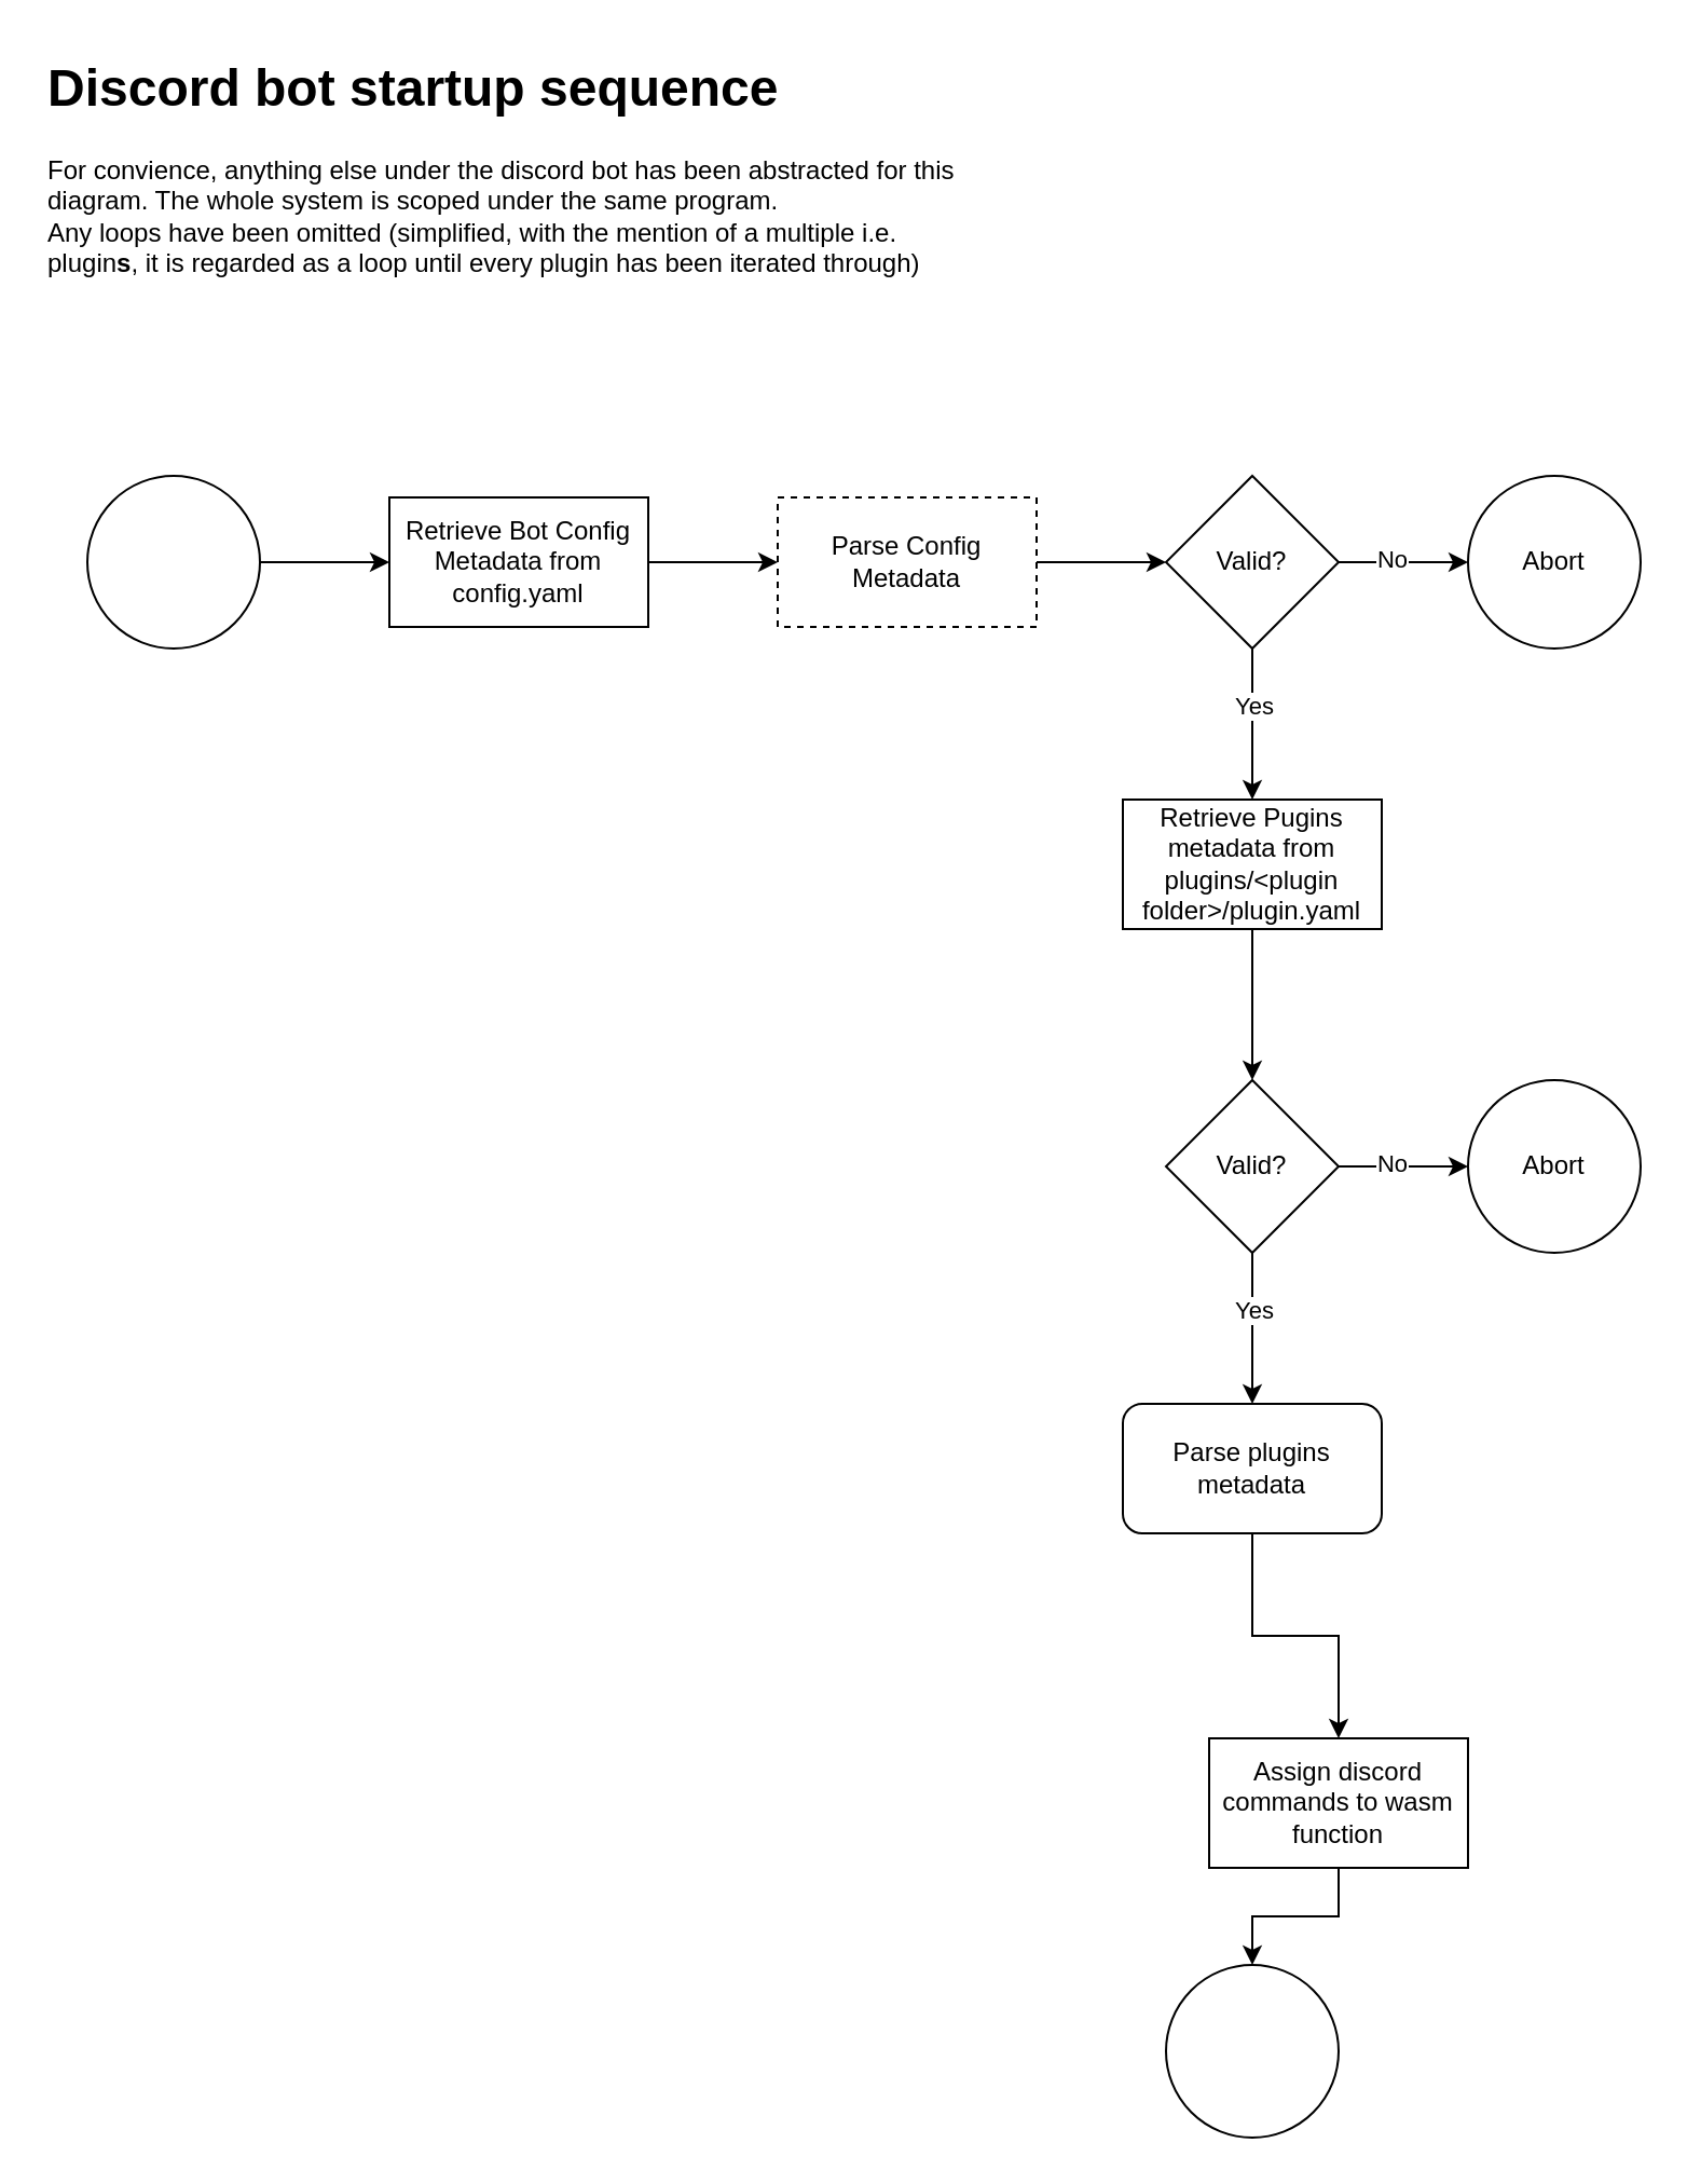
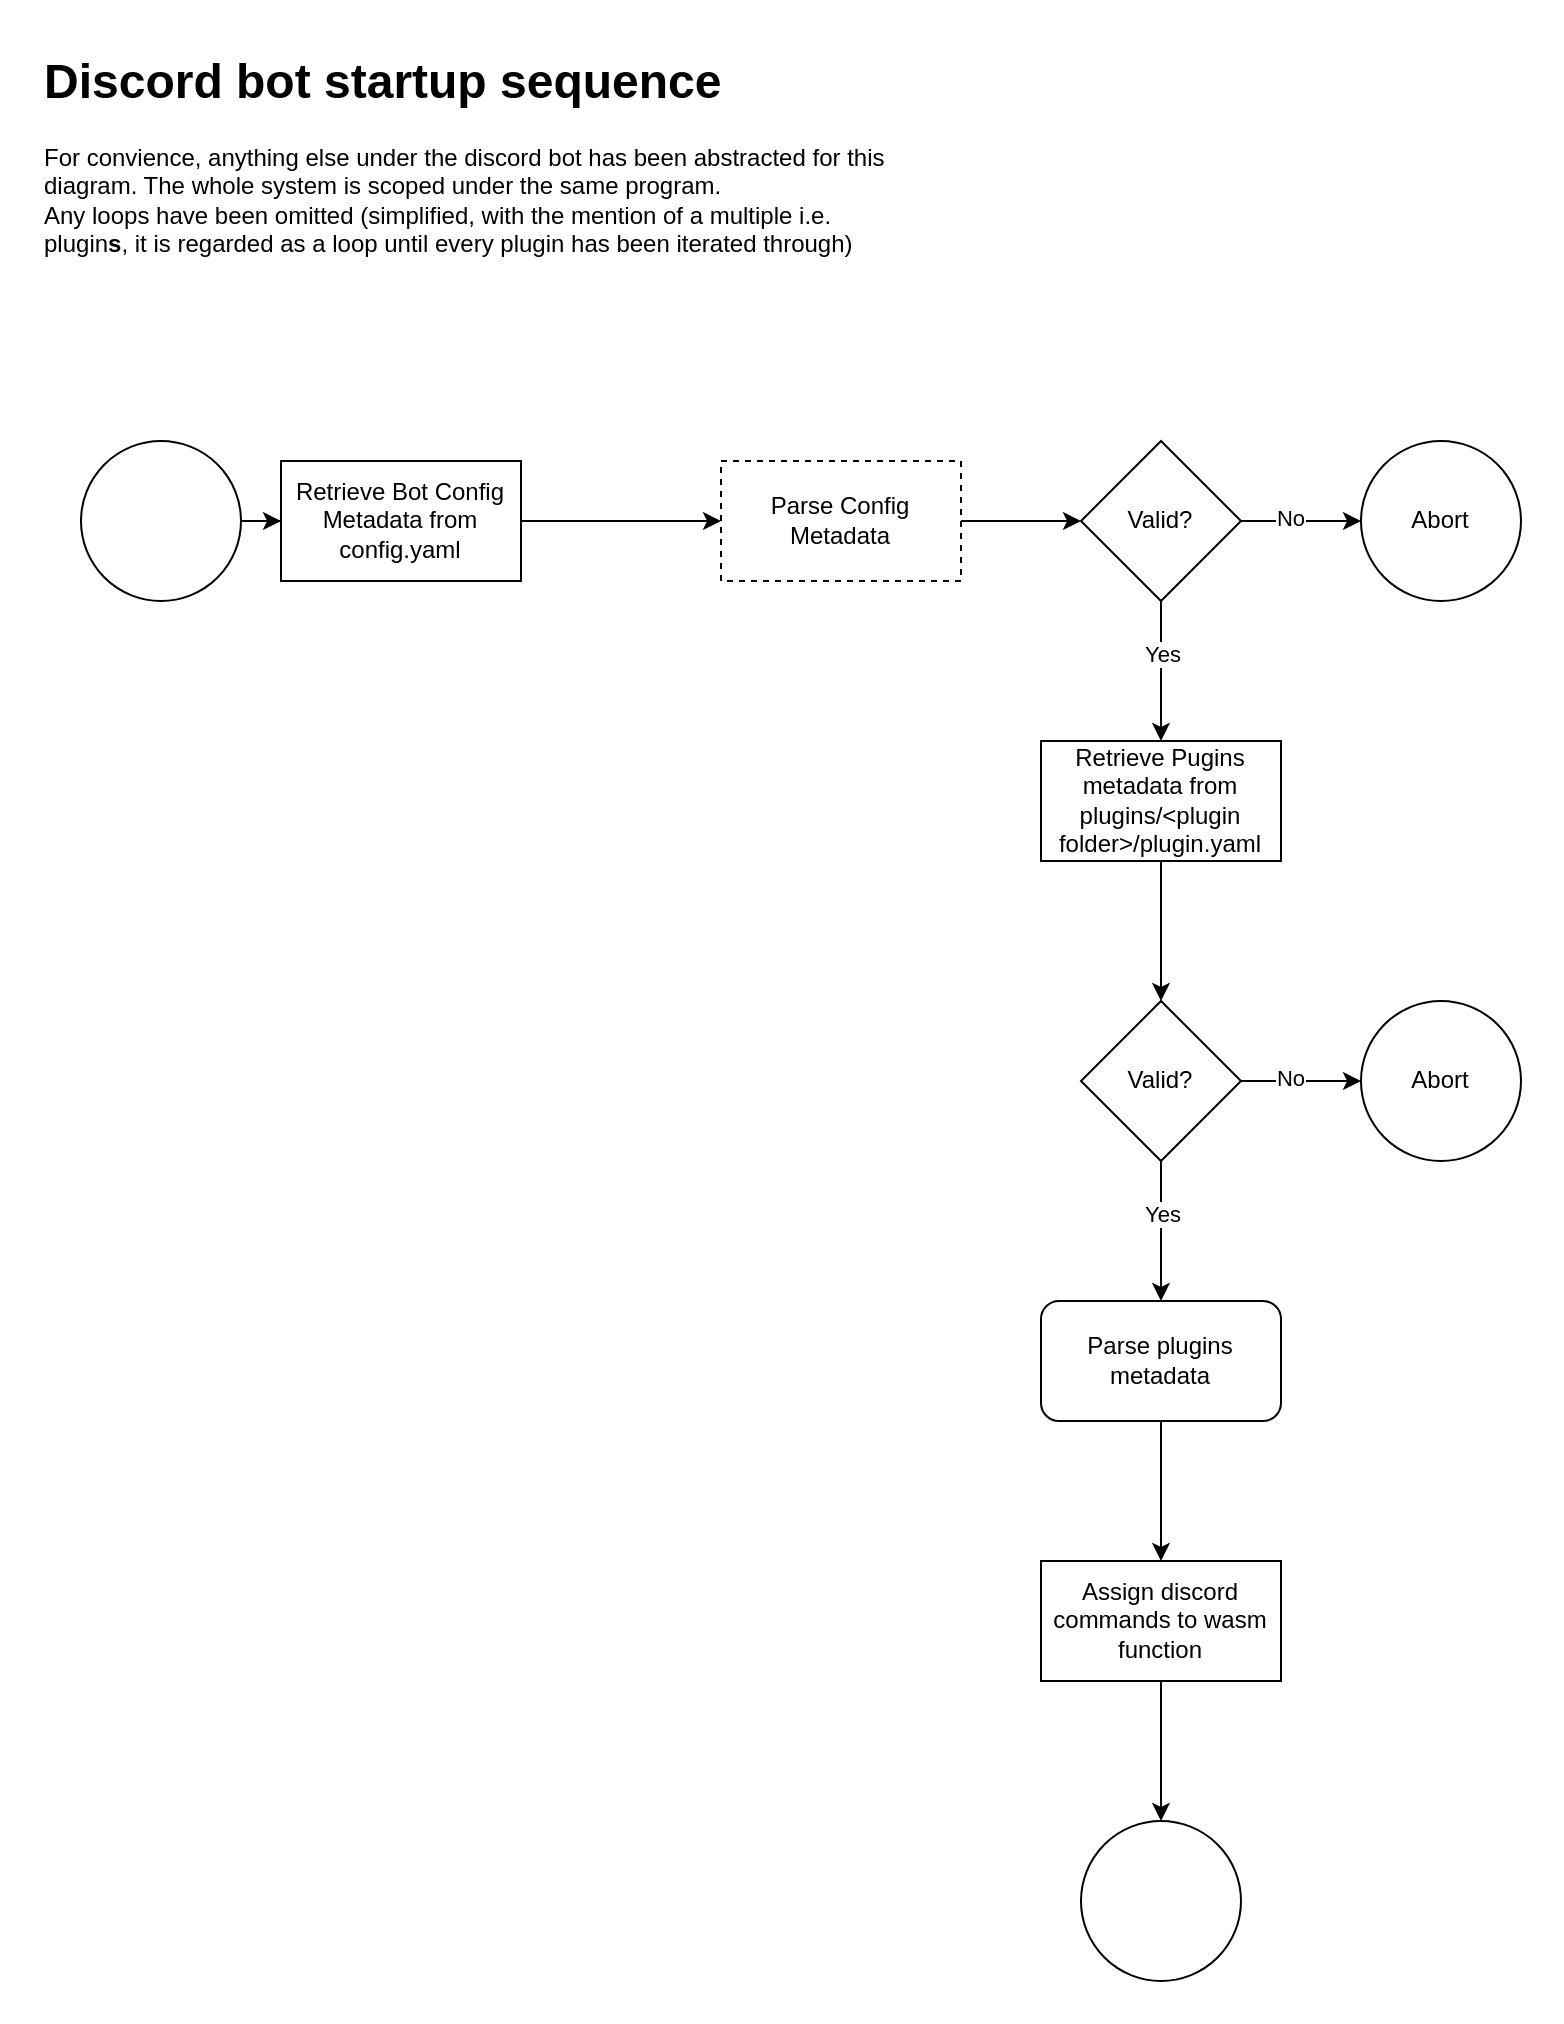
  <mxCell id="0" />
  <mxCell id="1" parent="0" />
  <mxCell id="2" value="&lt;h1 style=&quot;margin-top: 0px;&quot;&gt;Discord bot startup sequence&lt;/h1&gt;&lt;p&gt;For convience, anything else under the discord bot has been abstracted for this diagram. The whole system is scoped under the same program.&lt;br&gt;Any loops have been omitted (simplified, with the mention of a multiple i.e. plugin&lt;b&gt;s&lt;/b&gt;, it is regarded as a loop until every plugin has been iterated through)&lt;/p&gt;" style="text;html=1;whiteSpace=wrap;overflow=hidden;rounded=0;" vertex="1" parent="1"><mxGeometry x="20" y="20" width="440" height="140" as="geometry" /></mxCell>
  <mxCell id="3" style="edgeStyle=orthogonalEdgeStyle;rounded=0;orthogonalLoop=1;jettySize=auto;html=1;" edge="1" parent="1" source="4" target="6"><mxGeometry relative="1" as="geometry" /></mxCell>
  <mxCell id="4" value="" style="ellipse;whiteSpace=wrap;html=1;aspect=fixed;" vertex="1" parent="1"><mxGeometry x="40" y="220" width="80" height="80" as="geometry" /></mxCell>
  <mxCell id="5" style="edgeStyle=orthogonalEdgeStyle;rounded=0;orthogonalLoop=1;jettySize=auto;html=1;" edge="1" parent="1" source="6" target="8"><mxGeometry relative="1" as="geometry" /></mxCell>
- <mxCell id="6" value="Retrieve Bot Config Metadata from config.yaml" style="rounded=0;whiteSpace=wrap;html=1;" vertex="1" parent="1"><mxGeometry x="180" y="230" width="120" height="60" as="geometry" /></mxCell>
+ <mxCell id="6" value="Retrieve Bot Config Metadata from config.yaml" style="rounded=0;whiteSpace=wrap;html=1;" vertex="1" parent="1"><mxGeometry x="140" y="230" width="120" height="60" as="geometry" /></mxCell>
  <mxCell id="7" style="edgeStyle=orthogonalEdgeStyle;rounded=0;orthogonalLoop=1;jettySize=auto;html=1;" edge="1" parent="1" source="8" target="13"><mxGeometry relative="1" as="geometry" /></mxCell>
  <mxCell id="8" value="Parse Config Metadata" style="rounded=0;whiteSpace=wrap;html=1;dashed=1;" vertex="1" parent="1"><mxGeometry x="360" y="230" width="120" height="60" as="geometry" /></mxCell>
  <mxCell id="9" style="edgeStyle=orthogonalEdgeStyle;rounded=0;orthogonalLoop=1;jettySize=auto;html=1;" edge="1" parent="1" source="13" target="14"><mxGeometry relative="1" as="geometry"><mxPoint x="700" y="260" as="targetPoint" /><Array as="points"><mxPoint x="640" y="260" /><mxPoint x="640" y="260" /></Array></mxGeometry></mxCell>
  <mxCell id="10" value="No" style="edgeLabel;html=1;align=center;verticalAlign=middle;resizable=0;points=[];" vertex="1" connectable="0" parent="9"><mxGeometry x="-0.2" y="2" relative="1" as="geometry"><mxPoint as="offset" /></mxGeometry></mxCell>
  <mxCell id="11" style="edgeStyle=orthogonalEdgeStyle;rounded=0;orthogonalLoop=1;jettySize=auto;html=1;" edge="1" parent="1" source="13" target="16"><mxGeometry relative="1" as="geometry"><mxPoint x="580" y="370" as="targetPoint" /></mxGeometry></mxCell>
  <mxCell id="12" value="Yes" style="edgeLabel;html=1;align=center;verticalAlign=middle;resizable=0;points=[];" vertex="1" connectable="0" parent="11"><mxGeometry x="-0.257" relative="1" as="geometry"><mxPoint as="offset" /></mxGeometry></mxCell>
  <mxCell id="13" value="Valid?" style="rhombus;whiteSpace=wrap;html=1;" vertex="1" parent="1"><mxGeometry x="540" y="220" width="80" height="80" as="geometry" /></mxCell>
  <mxCell id="14" value="Abort" style="ellipse;whiteSpace=wrap;html=1;aspect=fixed;" vertex="1" parent="1"><mxGeometry x="680" y="220" width="80" height="80" as="geometry" /></mxCell>
  <mxCell id="15" style="edgeStyle=orthogonalEdgeStyle;rounded=0;orthogonalLoop=1;jettySize=auto;html=1;" edge="1" parent="1" source="16" target="17"><mxGeometry relative="1" as="geometry" /></mxCell>
  <mxCell id="16" value="Retrieve Pugins metadata from plugins/&amp;lt;plugin folder&amp;gt;/plugin.yaml" style="rounded=0;whiteSpace=wrap;html=1;" vertex="1" parent="1"><mxGeometry x="520" y="370" width="120" height="60" as="geometry" /></mxCell>
  <mxCell id="17" value="Valid?" style="rhombus;whiteSpace=wrap;html=1;" vertex="1" parent="1"><mxGeometry x="540" y="500" width="80" height="80" as="geometry" /></mxCell>
  <mxCell id="18" style="edgeStyle=orthogonalEdgeStyle;rounded=0;orthogonalLoop=1;jettySize=auto;html=1;" edge="1" target="20" parent="1" source="17"><mxGeometry relative="1" as="geometry"><mxPoint x="700" y="540" as="targetPoint" /><mxPoint x="620" y="540" as="sourcePoint" /><Array as="points" /></mxGeometry></mxCell>
  <mxCell id="19" value="No" style="edgeLabel;html=1;align=center;verticalAlign=middle;resizable=0;points=[];" vertex="1" connectable="0" parent="18"><mxGeometry x="-0.2" y="2" relative="1" as="geometry"><mxPoint as="offset" /></mxGeometry></mxCell>
  <mxCell id="20" value="Abort" style="ellipse;whiteSpace=wrap;html=1;aspect=fixed;" vertex="1" parent="1"><mxGeometry x="680" y="500" width="80" height="80" as="geometry" /></mxCell>
  <mxCell id="21" style="edgeStyle=orthogonalEdgeStyle;rounded=0;orthogonalLoop=1;jettySize=auto;html=1;" edge="1" parent="1" source="17" target="24"><mxGeometry relative="1" as="geometry"><mxPoint x="579.83" y="580" as="sourcePoint" /><mxPoint x="579.83" y="650" as="targetPoint" /></mxGeometry></mxCell>
  <mxCell id="22" value="Yes" style="edgeLabel;html=1;align=center;verticalAlign=middle;resizable=0;points=[];" vertex="1" connectable="0" parent="21"><mxGeometry x="-0.257" relative="1" as="geometry"><mxPoint as="offset" /></mxGeometry></mxCell>
  <mxCell id="23" style="edgeStyle=orthogonalEdgeStyle;rounded=0;orthogonalLoop=1;jettySize=auto;html=1;" edge="1" parent="1" source="24" target="26"><mxGeometry relative="1" as="geometry" /></mxCell>
  <mxCell id="24" value="Parse plugins metadata" style="whiteSpace=wrap;html=1;rounded=1;" vertex="1" parent="1"><mxGeometry x="520" y="650" width="120" height="60" as="geometry" /></mxCell>
  <mxCell id="25" style="edgeStyle=orthogonalEdgeStyle;rounded=0;orthogonalLoop=1;jettySize=auto;html=1;" edge="1" parent="1" source="26" target="27"><mxGeometry relative="1" as="geometry" /></mxCell>
- <mxCell id="26" value="Assign discord commands to wasm function" style="rounded=0;whiteSpace=wrap;html=1;" vertex="1" parent="1"><mxGeometry x="560" y="805" width="120" height="60" as="geometry" /></mxCell>
+ <mxCell id="26" value="Assign discord commands to wasm function" style="rounded=0;whiteSpace=wrap;html=1;" vertex="1" parent="1"><mxGeometry x="520" y="780" width="120" height="60" as="geometry" /></mxCell>
  <mxCell id="27" value="" style="ellipse;whiteSpace=wrap;html=1;aspect=fixed;" vertex="1" parent="1"><mxGeometry x="540" y="910" width="80" height="80" as="geometry" /></mxCell>
